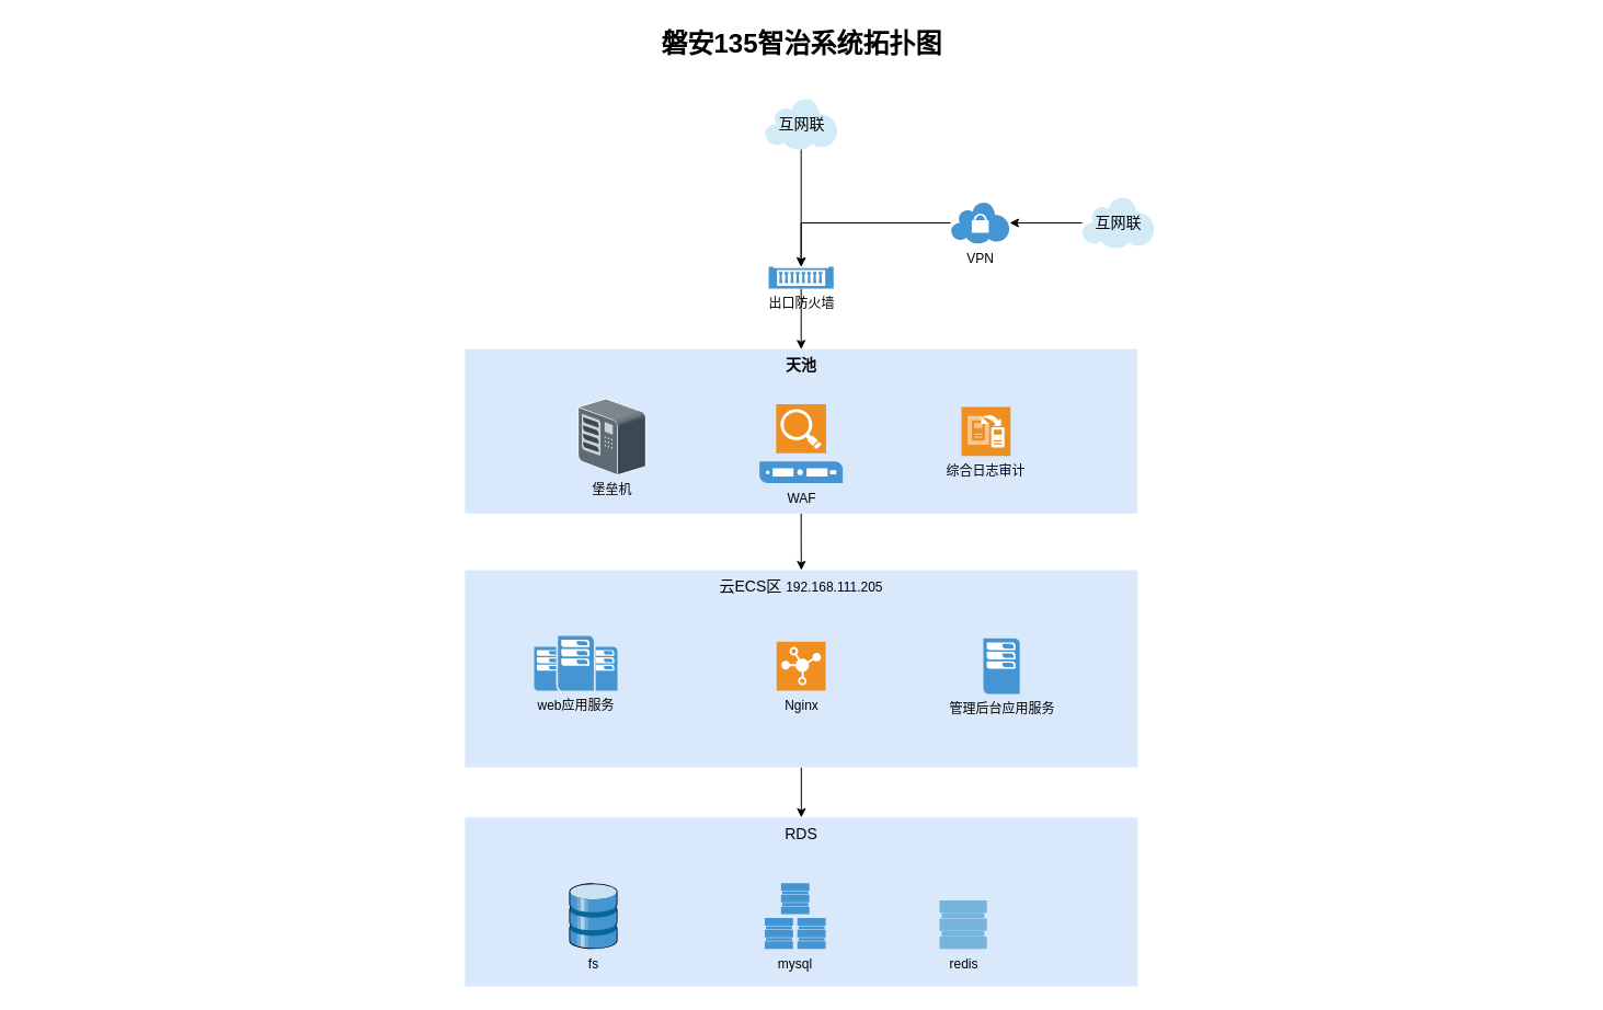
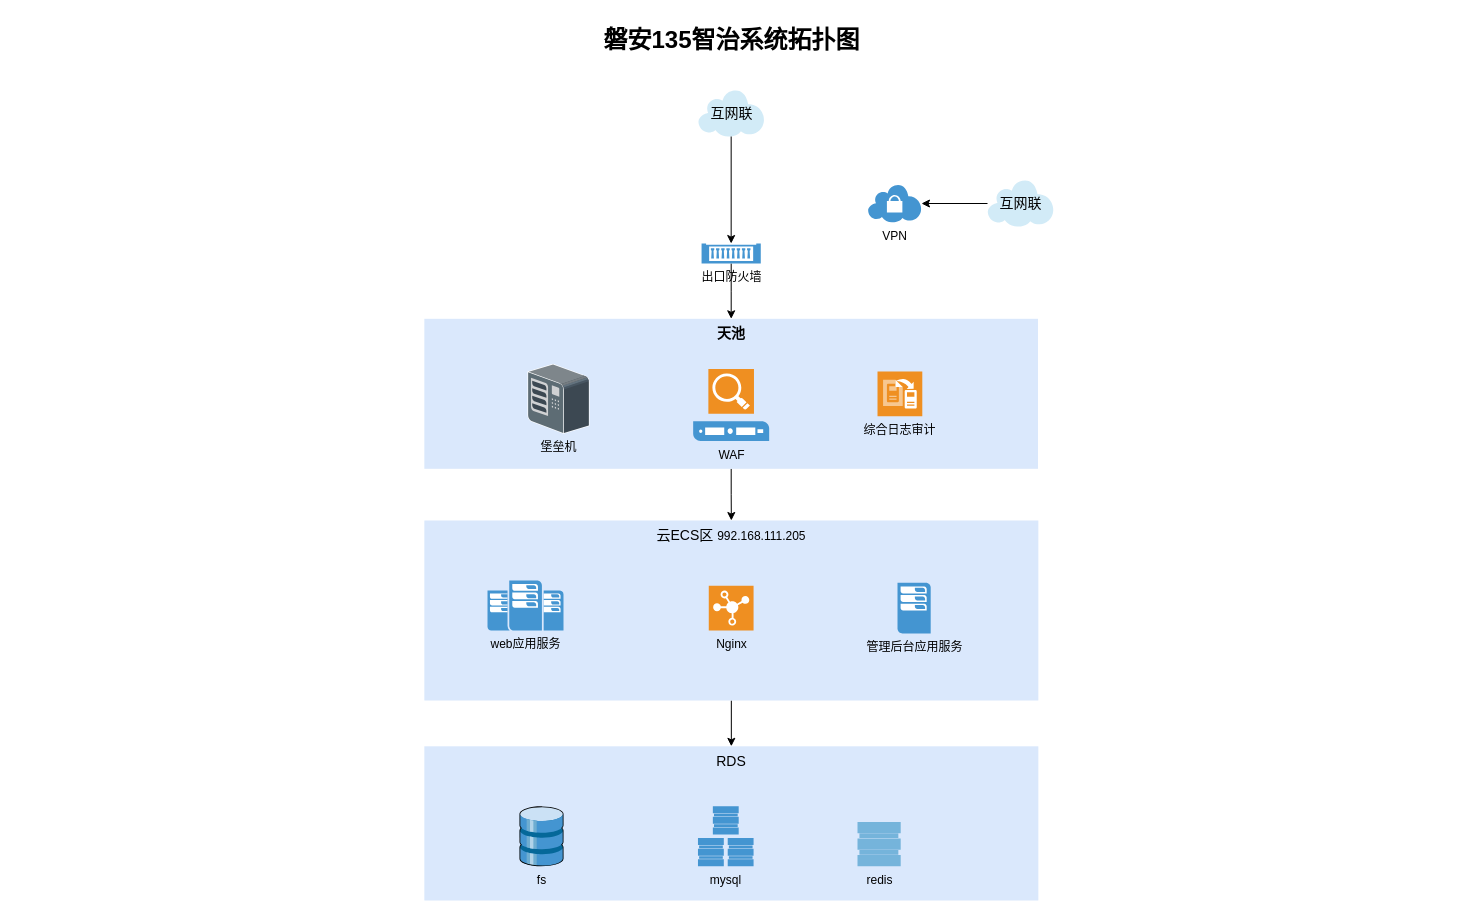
  <mxCell id="0" style=";html=1;" />
  <mxCell id="1" style=";html=1;" parent="0" />
  <mxCell id="2" value="RDS" style="whiteSpace=wrap;html=1;fillColor=#dae8fc;fontSize=14;strokeColor=none;verticalAlign=top;" vertex="1" parent="1"><mxGeometry x="423.84" y="745.8" width="614" height="154.2" as="geometry" /></mxCell>
  <mxCell id="3" style="edgeStyle=orthogonalEdgeStyle;rounded=0;orthogonalLoop=1;jettySize=auto;html=1;" edge="1" parent="1" source="4" target="2"><mxGeometry relative="1" as="geometry" /></mxCell>
- <mxCell id="4" value="云ECS区&amp;nbsp;&lt;span style=&quot;font-size: 12px&quot;&gt;192.168.111.205&lt;/span&gt;" style="whiteSpace=wrap;html=1;fillColor=#dae8fc;fontSize=14;strokeColor=none;verticalAlign=top;" parent="1" vertex="1"><mxGeometry x="423.84" y="520" width="614" height="180" as="geometry" /></mxCell>
+ <mxCell id="4" value="云ECS区&amp;nbsp;&lt;span style=&quot;font-size: 12px&quot;&gt;992.168.111.205&lt;/span&gt;" style="whiteSpace=wrap;html=1;fillColor=#dae8fc;fontSize=14;strokeColor=none;verticalAlign=top;" parent="1" vertex="1"><mxGeometry x="423.84" y="520" width="614" height="180" as="geometry" /></mxCell>
  <mxCell id="5" style="edgeStyle=orthogonalEdgeStyle;rounded=0;orthogonalLoop=1;jettySize=auto;html=1;entryX=0.5;entryY=0;entryDx=0;entryDy=0;" edge="1" parent="1" source="6" target="4"><mxGeometry relative="1" as="geometry" /></mxCell>
  <mxCell id="6" value="&lt;b&gt;天池&lt;/b&gt;" style="whiteSpace=wrap;html=1;fillColor=#dae8fc;fontSize=14;strokeColor=none;verticalAlign=top;" parent="1" vertex="1"><mxGeometry x="423.84" y="318.3" width="613.67" height="150" as="geometry" /></mxCell>
  <mxCell id="7" style="edgeStyle=orthogonalEdgeStyle;rounded=0;orthogonalLoop=1;jettySize=auto;html=1;" edge="1" parent="1" source="8" target="13"><mxGeometry relative="1" as="geometry" /></mxCell>
  <mxCell id="8" value="互网联" style="shadow=0;dashed=0;html=1;strokeColor=none;fillColor=#4495D1;labelPosition=center;verticalLabelPosition=middle;verticalAlign=middle;shape=mxgraph.veeam.2d.cloud;fontSize=14;align=center;" parent="1" vertex="1"><mxGeometry x="697.67" y="90" width="66" height="46" as="geometry" /></mxCell>
  <mxCell id="9" value="磐安135智治系统拓扑图" style="text;strokeColor=none;fillColor=none;html=1;fontSize=24;fontStyle=1;verticalAlign=middle;align=center;" parent="1" vertex="1"><mxGeometry x="20.67" y="20" width="1420" height="40" as="geometry" /></mxCell>
  <mxCell id="10" value="&lt;span style=&quot;font-weight: normal&quot;&gt;堡垒机&lt;/span&gt;" style="shadow=0;dashed=0;html=1;labelPosition=center;verticalLabelPosition=bottom;verticalAlign=top;align=center;outlineConnect=0;shape=mxgraph.veeam.3d.tape_library;fontStyle=1" vertex="1" parent="1"><mxGeometry x="527" y="363.3" width="62" height="70" as="geometry" /></mxCell>
  <mxCell id="11" value="fs" style="shadow=0;dashed=0;html=1;labelPosition=center;verticalLabelPosition=bottom;verticalAlign=top;align=center;outlineConnect=0;shape=mxgraph.veeam.3d.datastore;" vertex="1" parent="1"><mxGeometry x="519" y="805.8" width="44" height="60" as="geometry" /></mxCell>
  <mxCell id="12" style="edgeStyle=orthogonalEdgeStyle;rounded=0;orthogonalLoop=1;jettySize=auto;html=1;" edge="1" parent="1" source="13" target="6"><mxGeometry relative="1" as="geometry" /></mxCell>
  <mxCell id="13" value="出口防火墙" style="shadow=0;dashed=0;html=1;strokeColor=none;fillColor=#4495D1;labelPosition=center;verticalLabelPosition=bottom;verticalAlign=top;align=center;outlineConnect=0;shape=mxgraph.veeam.2d.physical_storage;" vertex="1" parent="1"><mxGeometry x="701.07" y="243" width="59.2" height="20" as="geometry" /></mxCell>
  <mxCell id="14" value="WAF" style="shadow=0;dashed=0;html=1;strokeColor=none;fillColor=#4495D1;labelPosition=center;verticalLabelPosition=bottom;verticalAlign=top;align=center;outlineConnect=0;shape=mxgraph.veeam.2d.veeam_backup_search_server;" vertex="1" parent="1"><mxGeometry x="692.67" y="368.5" width="76" height="72" as="geometry" /></mxCell>
  <mxCell id="15" value="web应用服务" style="pointerEvents=1;shadow=0;dashed=0;html=1;strokeColor=none;fillColor=#4495D1;labelPosition=center;verticalLabelPosition=bottom;verticalAlign=top;align=center;outlineConnect=0;shape=mxgraph.veeam.data_center;" vertex="1" parent="1"><mxGeometry x="487" y="580" width="76" height="50" as="geometry" /></mxCell>
  <mxCell id="16" value="Nginx" style="pointerEvents=1;shadow=0;dashed=0;html=1;strokeColor=none;fillColor=#EF8F21;labelPosition=center;verticalLabelPosition=bottom;verticalAlign=top;align=center;outlineConnect=0;shape=mxgraph.veeam.dr_site;" vertex="1" parent="1"><mxGeometry x="708.27" y="585.2" width="44.8" height="44.8" as="geometry" /></mxCell>
  <mxCell id="17" value="管理后台应用服务" style="pointerEvents=1;shadow=0;dashed=0;html=1;strokeColor=none;fillColor=#4495D1;labelPosition=center;verticalLabelPosition=bottom;verticalAlign=top;align=center;outlineConnect=0;shape=mxgraph.veeam.2d.esx_esxi;" vertex="1" parent="1"><mxGeometry x="897" y="582.2" width="33.2" height="50.8" as="geometry" /></mxCell>
  <mxCell id="18" value="mysql" style="shadow=0;dashed=0;html=1;strokeColor=none;fillColor=#4495D1;labelPosition=center;verticalLabelPosition=bottom;verticalAlign=top;align=center;outlineConnect=0;shape=mxgraph.veeam.storage_cluster;" vertex="1" parent="1"><mxGeometry x="697.47" y="805.8" width="55.6" height="60" as="geometry" /></mxCell>
  <mxCell id="19" value="redis" style="shadow=0;dashed=0;html=1;strokeColor=none;fillColor=#75B4DB;labelPosition=center;verticalLabelPosition=bottom;verticalAlign=top;align=center;outlineConnect=0;shape=mxgraph.veeam.2d.datastore;" vertex="1" parent="1"><mxGeometry x="857" y="821.4" width="43.2" height="44.4" as="geometry" /></mxCell>
  <mxCell id="20" value="综合日志审计" style="shadow=0;dashed=0;html=1;strokeColor=none;fillColor=#EF8F21;labelPosition=center;verticalLabelPosition=bottom;verticalAlign=top;align=center;outlineConnect=0;shape=mxgraph.veeam.2d.replication_from_a_backup;" vertex="1" parent="1"><mxGeometry x="877" y="370.9" width="44.8" height="44.8" as="geometry" /></mxCell>
- <mxCell id="21" style="edgeStyle=orthogonalEdgeStyle;rounded=0;orthogonalLoop=1;jettySize=auto;html=1;" edge="1" parent="1" source="22" target="13"><mxGeometry relative="1" as="geometry" /></mxCell>
  <mxCell id="22" value="VPN" style="shadow=0;dashed=0;html=1;strokeColor=none;fillColor=#4495D1;labelPosition=center;verticalLabelPosition=bottom;verticalAlign=top;align=center;outlineConnect=0;shape=mxgraph.veeam.vpn;" vertex="1" parent="1"><mxGeometry x="867" y="184" width="54" height="38" as="geometry" /></mxCell>
  <mxCell id="23" style="edgeStyle=orthogonalEdgeStyle;rounded=0;orthogonalLoop=1;jettySize=auto;html=1;" edge="1" parent="1" source="24" target="22"><mxGeometry relative="1" as="geometry" /></mxCell>
  <mxCell id="24" value="互网联" style="shadow=0;dashed=0;html=1;strokeColor=none;fillColor=#4495D1;labelPosition=center;verticalLabelPosition=middle;verticalAlign=middle;shape=mxgraph.veeam.2d.cloud;fontSize=14;align=center;" vertex="1" parent="1"><mxGeometry x="987" y="180" width="66" height="46" as="geometry" /></mxCell>
